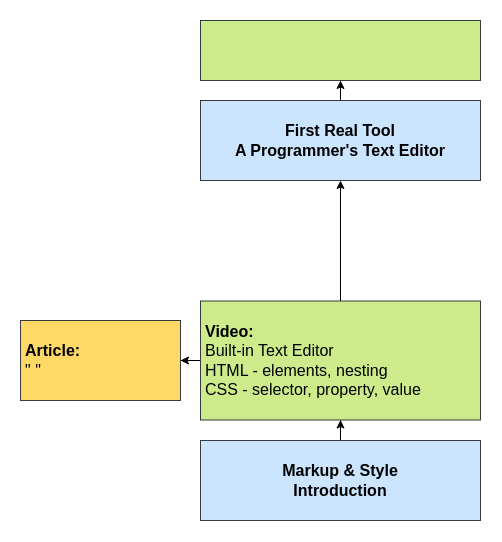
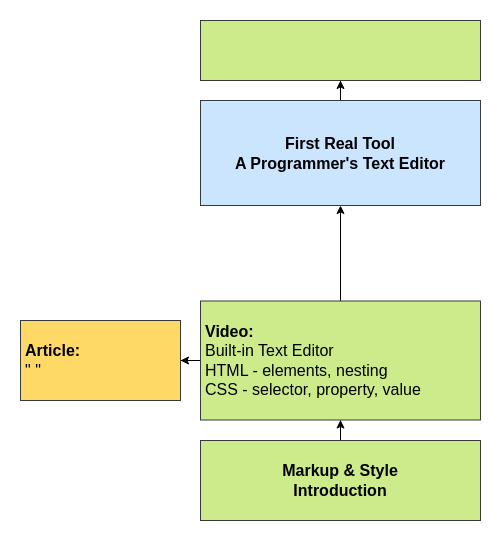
  <mxCell id="0" />
  <mxCell id="1" parent="0" />
  <mxCell id="2" value="" style="edgeStyle=orthogonalEdgeStyle;rounded=0;orthogonalLoop=1;jettySize=auto;html=1;" edge="1" parent="1" source="3" target="6"><mxGeometry relative="1" as="geometry" /></mxCell>
- <mxCell id="3" value="&lt;div&gt;Markup &amp;amp; Style&lt;/div&gt;&lt;div&gt;Introduction&lt;br&gt;&lt;/div&gt;" style="rounded=1;whiteSpace=wrap;html=1;shadow=0;labelBackgroundColor=none;strokeColor=#36393d;strokeWidth=1;fillColor=#cce5ff;fontFamily=Helvetica;fontSize=16;align=center;fontStyle=1;spacing=5;arcSize=0;perimeterSpacing=2;" parent="1" vertex="1"><mxGeometry x="200" y="440" width="280" height="80" as="geometry" /></mxCell>
+ <mxCell id="3" value="&lt;div&gt;Markup &amp;amp; Style&lt;/div&gt;&lt;div&gt;Introduction&lt;br&gt;&lt;/div&gt;" style="rounded=1;whiteSpace=wrap;html=1;shadow=0;labelBackgroundColor=none;strokeColor=#36393d;strokeWidth=1;fillColor=#cdeb8b;fontFamily=Helvetica;fontSize=16;align=center;fontStyle=1;spacing=5;arcSize=0;perimeterSpacing=2;" parent="1" vertex="1"><mxGeometry x="200" y="440" width="280" height="80" as="geometry" /></mxCell>
  <mxCell id="4" value="" style="edgeStyle=orthogonalEdgeStyle;rounded=0;orthogonalLoop=1;jettySize=auto;html=1;" edge="1" parent="1" source="6" target="7"><mxGeometry relative="1" as="geometry" /></mxCell>
  <mxCell id="5" value="" style="edgeStyle=orthogonalEdgeStyle;rounded=0;orthogonalLoop=1;jettySize=auto;html=1;" edge="1" parent="1" source="6" target="9"><mxGeometry relative="1" as="geometry" /></mxCell>
  <mxCell id="6" value="&lt;div&gt;Video:&lt;/div&gt;&lt;div&gt;&lt;span style=&quot;font-weight: normal&quot;&gt;Built-in Text Editor&lt;br&gt;&lt;/span&gt;&lt;/div&gt;&lt;div&gt;&lt;span style=&quot;font-weight: normal&quot;&gt;HTML - elements, nesting &lt;br&gt;&lt;/span&gt;&lt;/div&gt;&lt;div&gt;&lt;span style=&quot;font-weight: normal&quot;&gt;CSS - selector, property, value&lt;/span&gt;&lt;br&gt;&lt;/div&gt;" style="whiteSpace=wrap;html=1;rounded=1;shadow=0;fontSize=16;fontStyle=1;strokeColor=#36393d;strokeWidth=1;fillColor=#cdeb8b;spacing=5;arcSize=0;align=left;" vertex="1" parent="1"><mxGeometry x="200" y="300.5" width="280" height="119" as="geometry" /></mxCell>
  <mxCell id="7" value="&lt;div&gt;Article:&lt;/div&gt;&lt;div&gt;&lt;span style=&quot;font-weight: normal&quot;&gt;&quot; &quot;&lt;/span&gt;&lt;br&gt;&lt;/div&gt;" style="whiteSpace=wrap;html=1;rounded=1;shadow=0;fontSize=16;fontStyle=1;align=left;strokeColor=#36393d;strokeWidth=1;spacing=5;arcSize=0;fillColor=#FFD966;" vertex="1" parent="1"><mxGeometry x="20" y="320" width="160" height="80" as="geometry" /></mxCell>
  <mxCell id="8" value="" style="edgeStyle=orthogonalEdgeStyle;rounded=0;orthogonalLoop=1;jettySize=auto;html=1;" edge="1" parent="1" source="9" target="10"><mxGeometry relative="1" as="geometry" /></mxCell>
- <mxCell id="9" value="&lt;div&gt;First Real Tool&lt;/div&gt;&lt;div&gt;A Programmer's Text Editor&lt;br&gt;&lt;/div&gt;" style="whiteSpace=wrap;html=1;rounded=1;shadow=0;fontSize=16;fontStyle=1;align=center;strokeColor=#36393d;strokeWidth=1;fillColor=#cce5ff;spacing=5;arcSize=0;" vertex="1" parent="1"><mxGeometry x="200" y="100" width="280" height="80" as="geometry" /></mxCell>
+ <mxCell id="9" value="&lt;div&gt;First Real Tool&lt;/div&gt;&lt;div&gt;A Programmer's Text Editor&lt;br&gt;&lt;/div&gt;" style="whiteSpace=wrap;html=1;rounded=1;shadow=0;fontSize=16;fontStyle=1;align=center;strokeColor=#36393d;strokeWidth=1;fillColor=#cce5ff;spacing=5;arcSize=0;" vertex="1" parent="1"><mxGeometry x="200" y="100" width="280" height="105" as="geometry" /></mxCell>
  <mxCell id="10" value="" style="whiteSpace=wrap;html=1;rounded=1;shadow=0;fontSize=16;fontStyle=1;strokeColor=#36393d;strokeWidth=1;fillColor=#cdeb8b;spacing=5;arcSize=0;" vertex="1" parent="1"><mxGeometry x="200" y="20" width="280" height="60" as="geometry" /></mxCell>
